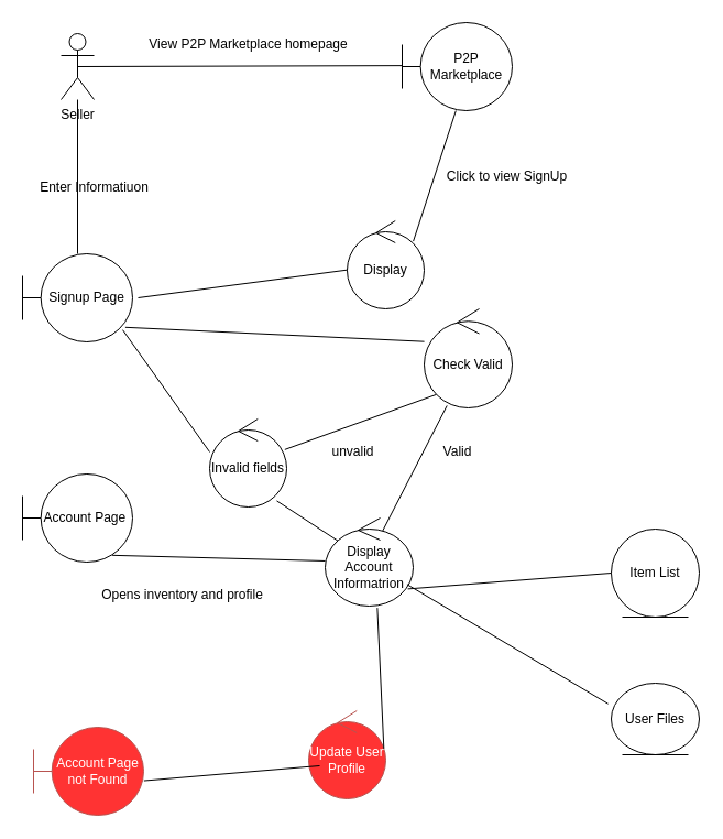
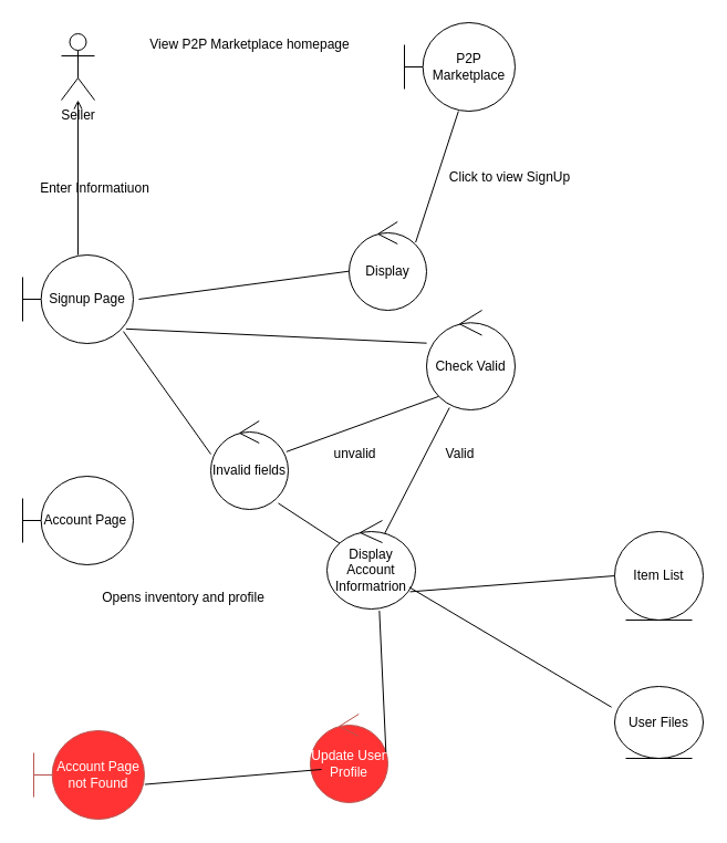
  <mxCell id="0" />
  <mxCell id="1" parent="0" />
  <mxCell id="2" value="Seller" style="shape=umlActor;verticalLabelPosition=bottom;verticalAlign=top;html=1;outlineConnect=0;" vertex="1" parent="1"><mxGeometry x="55" y="30" width="30" height="60" as="geometry" /></mxCell>
- <mxCell id="3" value="" style="endArrow=none;html=1;rounded=0;exitX=0.5;exitY=0.5;exitDx=0;exitDy=0;exitPerimeter=0;entryX=0.001;entryY=0.489;entryDx=0;entryDy=0;entryPerimeter=0;" edge="1" parent="1" source="2" target="4"><mxGeometry width="50" height="50" relative="1" as="geometry"><mxPoint x="125" y="100" as="sourcePoint" /><mxPoint x="355" y="60" as="targetPoint" /></mxGeometry></mxCell>
  <mxCell id="4" value="&lt;span&gt;P2P Marketplace&lt;/span&gt;" style="shape=umlBoundary;whiteSpace=wrap;html=1;" vertex="1" parent="1"><mxGeometry x="365" y="20" width="100" height="80" as="geometry" /></mxCell>
  <mxCell id="5" value="Signup Page" style="shape=umlBoundary;whiteSpace=wrap;html=1;" vertex="1" parent="1"><mxGeometry x="20" y="230" width="100" height="80" as="geometry" /></mxCell>
  <mxCell id="6" value="Account Page&amp;nbsp;" style="shape=umlBoundary;whiteSpace=wrap;html=1;" vertex="1" parent="1"><mxGeometry x="20" y="430" width="100" height="80" as="geometry" /></mxCell>
  <mxCell id="7" value="&lt;font color=&quot;#ffffff&quot;&gt;Account Page not Found&lt;/font&gt;" style="shape=umlBoundary;whiteSpace=wrap;html=1;fillColor=#FF3333;strokeColor=#b85450;" vertex="1" parent="1"><mxGeometry x="30" y="660" width="100" height="80" as="geometry" /></mxCell>
  <mxCell id="8" value="View P2P Marketplace homepage" style="text;html=1;align=center;verticalAlign=middle;resizable=0;points=[];autosize=1;strokeColor=none;fillColor=none;" vertex="1" parent="1"><mxGeometry x="125" y="30" width="200" height="20" as="geometry" /></mxCell>
  <mxCell id="9" value="Display" style="ellipse;shape=umlControl;whiteSpace=wrap;html=1;" vertex="1" parent="1"><mxGeometry x="315" y="200" width="70" height="80" as="geometry" /></mxCell>
  <mxCell id="10" value="Invalid fields" style="ellipse;shape=umlControl;whiteSpace=wrap;html=1;" vertex="1" parent="1"><mxGeometry x="190" y="380" width="70" height="80" as="geometry" /></mxCell>
  <mxCell id="11" value="&lt;font color=&quot;#ffffff&quot;&gt;Update User Profile&lt;/font&gt;" style="ellipse;shape=umlControl;whiteSpace=wrap;html=1;fillColor=#FF3333;strokeColor=#b85450;" vertex="1" parent="1"><mxGeometry x="280" y="645" width="70" height="80" as="geometry" /></mxCell>
- <mxCell id="12" value="" style="endArrow=none;html=1;rounded=0;" edge="1" parent="1" source="5" target="2"><mxGeometry width="50" height="50" relative="1" as="geometry"><mxPoint x="45" y="180" as="sourcePoint" /><mxPoint x="95" y="130" as="targetPoint" /></mxGeometry></mxCell>
+ <mxCell id="12" value="" style="endArrow=open;html=1;rounded=0;" edge="1" parent="1" source="5" target="2"><mxGeometry width="50" height="50" relative="1" as="geometry"><mxPoint x="45" y="180" as="sourcePoint" /><mxPoint x="95" y="130" as="targetPoint" /></mxGeometry></mxCell>
  <mxCell id="13" value="Enter Informatiuon" style="text;html=1;align=center;verticalAlign=middle;resizable=0;points=[];autosize=1;strokeColor=none;fillColor=none;" vertex="1" parent="1"><mxGeometry x="30" y="160" width="110" height="20" as="geometry" /></mxCell>
  <mxCell id="14" value="" style="endArrow=none;html=1;rounded=0;exitX=0.859;exitY=0.232;exitDx=0;exitDy=0;exitPerimeter=0;" edge="1" parent="1" source="9"><mxGeometry width="50" height="50" relative="1" as="geometry"><mxPoint x="413.82" y="240" as="sourcePoint" /><mxPoint x="413.82" y="100" as="targetPoint" /></mxGeometry></mxCell>
  <mxCell id="15" value="Click to view SignUp" style="text;html=1;align=center;verticalAlign=middle;resizable=0;points=[];autosize=1;strokeColor=none;fillColor=none;" vertex="1" parent="1"><mxGeometry x="400" y="150" width="120" height="20" as="geometry" /></mxCell>
  <mxCell id="16" value="" style="endArrow=none;html=1;rounded=0;" edge="1" parent="1" target="9"><mxGeometry width="50" height="50" relative="1" as="geometry"><mxPoint x="125" y="270" as="sourcePoint" /><mxPoint x="423.82" y="110" as="targetPoint" /></mxGeometry></mxCell>
  <mxCell id="17" value="" style="endArrow=none;html=1;rounded=0;entryX=0.91;entryY=0.864;entryDx=0;entryDy=0;entryPerimeter=0;exitX=0;exitY=0.375;exitDx=0;exitDy=0;exitPerimeter=0;" edge="1" parent="1" source="10" target="5"><mxGeometry width="50" height="50" relative="1" as="geometry"><mxPoint x="105" y="390" as="sourcePoint" /><mxPoint x="155" y="340" as="targetPoint" /></mxGeometry></mxCell>
  <mxCell id="18" value="Check Valid" style="ellipse;shape=umlControl;whiteSpace=wrap;html=1;" vertex="1" parent="1"><mxGeometry x="385" y="280" width="80" height="90" as="geometry" /></mxCell>
  <mxCell id="19" value="" style="endArrow=none;html=1;rounded=0;entryX=0.934;entryY=0.835;entryDx=0;entryDy=0;entryPerimeter=0;exitX=0.001;exitY=0.33;exitDx=0;exitDy=0;exitPerimeter=0;" edge="1" parent="1" source="18" target="5"><mxGeometry width="50" height="50" relative="1" as="geometry"><mxPoint x="200" y="420" as="sourcePoint" /><mxPoint x="121" y="309.12" as="targetPoint" /></mxGeometry></mxCell>
  <mxCell id="20" value="" style="endArrow=none;html=1;rounded=0;exitX=0.134;exitY=0.866;exitDx=0;exitDy=0;exitPerimeter=0;" edge="1" parent="1" source="18" target="10"><mxGeometry width="50" height="50" relative="1" as="geometry"><mxPoint x="355.08" y="339.7" as="sourcePoint" /><mxPoint x="123.4" y="306.8" as="targetPoint" /></mxGeometry></mxCell>
  <mxCell id="21" value="unvalid" style="text;html=1;align=center;verticalAlign=middle;resizable=0;points=[];autosize=1;strokeColor=none;fillColor=none;" vertex="1" parent="1"><mxGeometry x="295" y="400" width="50" height="20" as="geometry" /></mxCell>
  <mxCell id="22" value="" style="endArrow=none;html=1;rounded=0;entryX=0.871;entryY=0.93;entryDx=0;entryDy=0;entryPerimeter=0;exitX=0.272;exitY=0.18;exitDx=0;exitDy=0;exitPerimeter=0;" edge="1" parent="1" target="10"><mxGeometry width="50" height="50" relative="1" as="geometry"><mxPoint x="312.2" y="494.4" as="sourcePoint" /><mxPoint x="121" y="309.12" as="targetPoint" /></mxGeometry></mxCell>
- <mxCell id="23" value="" style="endArrow=none;html=1;rounded=0;exitX=0.816;exitY=0.923;exitDx=0;exitDy=0;exitPerimeter=0;" edge="1" parent="1" source="6" target="28"><mxGeometry width="50" height="50" relative="1" as="geometry"><mxPoint x="224.5" y="600.88" as="sourcePoint" /><mxPoint x="156.89" y="556.8" as="targetPoint" /></mxGeometry></mxCell>
  <mxCell id="24" value="" style="endArrow=none;html=1;rounded=0;exitX=0.976;exitY=0.43;exitDx=0;exitDy=0;exitPerimeter=0;entryX=0.592;entryY=1.02;entryDx=0;entryDy=0;entryPerimeter=0;" edge="1" parent="1" source="11" target="28"><mxGeometry width="50" height="50" relative="1" as="geometry"><mxPoint x="224.5" y="600.88" as="sourcePoint" /><mxPoint x="347.5" y="562.64" as="targetPoint" /></mxGeometry></mxCell>
  <mxCell id="25" value="" style="endArrow=none;html=1;rounded=0;exitX=1.004;exitY=0.607;exitDx=0;exitDy=0;exitPerimeter=0;entryX=0.143;entryY=0.625;entryDx=0;entryDy=0;entryPerimeter=0;" edge="1" parent="1" source="7" target="11"><mxGeometry width="50" height="50" relative="1" as="geometry"><mxPoint x="363.32" y="664.4" as="sourcePoint" /><mxPoint x="357.5" y="572.64" as="targetPoint" /></mxGeometry></mxCell>
  <mxCell id="26" value="" style="endArrow=none;html=1;rounded=0;exitX=0.134;exitY=0.866;exitDx=0;exitDy=0;exitPerimeter=0;entryX=0.653;entryY=0.145;entryDx=0;entryDy=0;entryPerimeter=0;" edge="1" parent="1" target="28"><mxGeometry width="50" height="50" relative="1" as="geometry"><mxPoint x="405.72" y="367.94" as="sourcePoint" /><mxPoint x="353.603" y="480" as="targetPoint" /></mxGeometry></mxCell>
  <mxCell id="27" value="Valid" style="text;html=1;align=center;verticalAlign=middle;resizable=0;points=[];autosize=1;strokeColor=none;fillColor=none;" vertex="1" parent="1"><mxGeometry x="395" y="400" width="40" height="20" as="geometry" /></mxCell>
  <mxCell id="28" value="Display Account Informatrion" style="ellipse;shape=umlControl;whiteSpace=wrap;html=1;" vertex="1" parent="1"><mxGeometry x="295" y="470" width="80" height="80" as="geometry" /></mxCell>
  <mxCell id="29" value="Item List" style="ellipse;shape=umlEntity;whiteSpace=wrap;html=1;" vertex="1" parent="1"><mxGeometry x="555" y="480" width="80" height="80" as="geometry" /></mxCell>
  <mxCell id="30" value="User Files" style="ellipse;shape=umlEntity;whiteSpace=wrap;html=1;" vertex="1" parent="1"><mxGeometry x="555" y="620" width="80" height="65" as="geometry" /></mxCell>
  <mxCell id="31" value="" style="endArrow=none;html=1;rounded=0;entryX=0;entryY=0.5;entryDx=0;entryDy=0;exitX=0.939;exitY=0.805;exitDx=0;exitDy=0;exitPerimeter=0;" edge="1" parent="1" source="28" target="29"><mxGeometry width="50" height="50" relative="1" as="geometry"><mxPoint x="395" y="570" as="sourcePoint" /><mxPoint x="445" y="520" as="targetPoint" /></mxGeometry></mxCell>
  <mxCell id="32" value="" style="endArrow=none;html=1;rounded=0;entryX=-0.036;entryY=0.288;entryDx=0;entryDy=0;entryPerimeter=0;" edge="1" parent="1" source="28" target="30"><mxGeometry width="50" height="50" relative="1" as="geometry"><mxPoint x="380.73" y="544.4" as="sourcePoint" /><mxPoint x="565" y="530" as="targetPoint" /></mxGeometry></mxCell>
  <mxCell id="33" value="Opens inventory and profile" style="text;html=1;align=center;verticalAlign=middle;resizable=0;points=[];autosize=1;strokeColor=none;fillColor=none;" vertex="1" parent="1"><mxGeometry x="85" y="530" width="160" height="20" as="geometry" /></mxCell>
